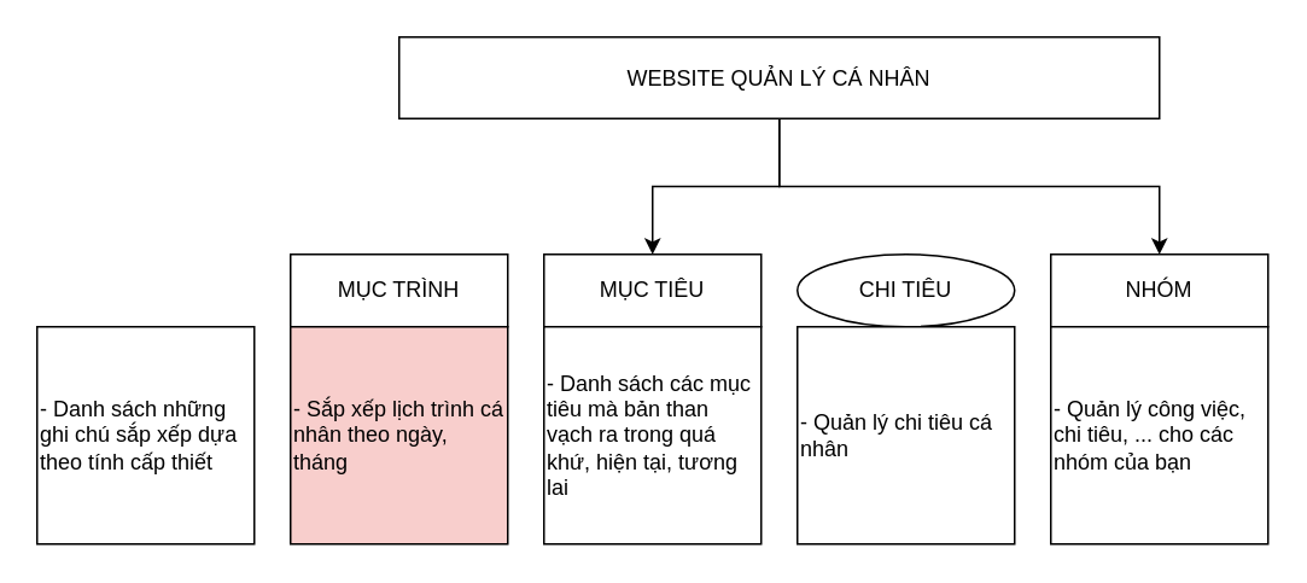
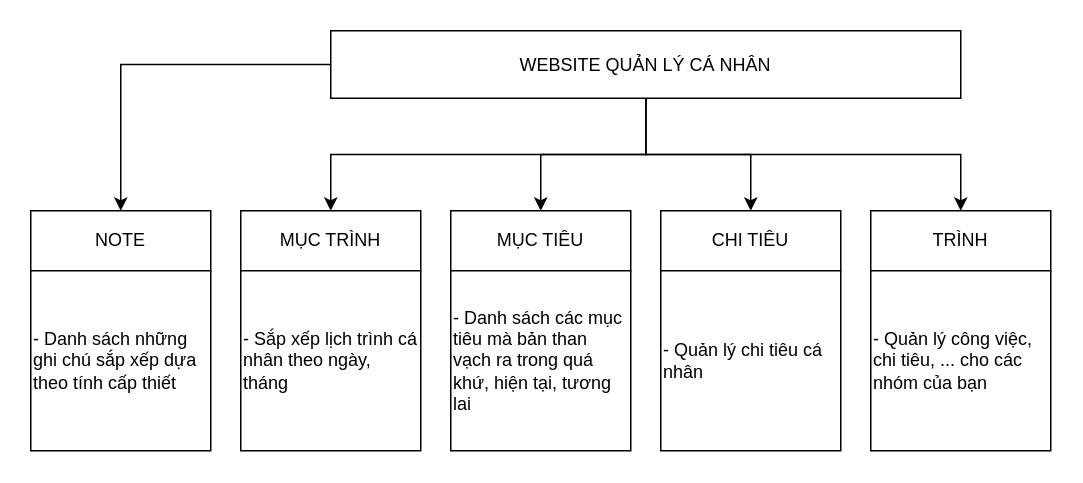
  <mxCell id="0" />
  <mxCell id="1" parent="0" />
  <mxCell id="2" value="MỤC TRÌNH" style="rounded=0;whiteSpace=wrap;html=1;" parent="1" vertex="1"><mxGeometry x="160" y="140" width="120" height="40" as="geometry" /></mxCell>
+ <mxCell id="3" style="edgeStyle=orthogonalEdgeStyle;rounded=0;orthogonalLoop=1;jettySize=auto;html=1;entryX=0.5;entryY=0;entryDx=0;entryDy=0;" parent="1" source="8" target="10" edge="1"><mxGeometry relative="1" as="geometry" /></mxCell>
+ <mxCell id="4" style="edgeStyle=orthogonalEdgeStyle;rounded=0;orthogonalLoop=1;jettySize=auto;html=1;entryX=0.5;entryY=0;entryDx=0;entryDy=0;" parent="1" source="8" target="2" edge="1"><mxGeometry relative="1" as="geometry" /></mxCell>
  <mxCell id="5" style="edgeStyle=orthogonalEdgeStyle;rounded=0;orthogonalLoop=1;jettySize=auto;html=1;entryX=0.5;entryY=0;entryDx=0;entryDy=0;" parent="1" source="8" target="12" edge="1"><mxGeometry relative="1" as="geometry" /></mxCell>
+ <mxCell id="6" style="edgeStyle=orthogonalEdgeStyle;rounded=0;orthogonalLoop=1;jettySize=auto;html=1;entryX=0.5;entryY=0;entryDx=0;entryDy=0;" parent="1" source="8" target="9" edge="1"><mxGeometry relative="1" as="geometry" /></mxCell>
  <mxCell id="7" style="edgeStyle=orthogonalEdgeStyle;rounded=0;orthogonalLoop=1;jettySize=auto;html=1;entryX=0.5;entryY=0;entryDx=0;entryDy=0;" parent="1" source="8" target="11" edge="1"><mxGeometry relative="1" as="geometry" /></mxCell>
  <mxCell id="8" value="WEBSITE QUẢN LÝ CÁ NHÂN" style="rounded=0;whiteSpace=wrap;html=1;" parent="1" vertex="1"><mxGeometry x="220" y="20" width="420" height="45" as="geometry" /></mxCell>
- <mxCell id="9" value="CHI TIÊU" style="ellipse;whiteSpace=wrap;html=1;" parent="1" vertex="1"><mxGeometry x="440" y="140" width="120" height="40" as="geometry" /></mxCell>
- <mxCell id="11" value="NHÓM" style="rounded=0;whiteSpace=wrap;html=1;" parent="1" vertex="1"><mxGeometry x="580" y="140" width="120" height="40" as="geometry" /></mxCell>
+ <mxCell id="9" value="CHI TIÊU" style="rounded=0;whiteSpace=wrap;html=1;" parent="1" vertex="1"><mxGeometry x="440" y="140" width="120" height="40" as="geometry" /></mxCell>
+ <mxCell id="10" value="NOTE" style="rounded=0;whiteSpace=wrap;html=1;" parent="1" vertex="1"><mxGeometry x="20" y="140" width="120" height="40" as="geometry" /></mxCell>
+ <mxCell id="11" value="TRÌNH" style="rounded=0;whiteSpace=wrap;html=1;" parent="1" vertex="1"><mxGeometry x="580" y="140" width="120" height="40" as="geometry" /></mxCell>
  <mxCell id="12" value="MỤC TIÊU" style="rounded=0;whiteSpace=wrap;html=1;" parent="1" vertex="1"><mxGeometry x="300" y="140" width="120" height="40" as="geometry" /></mxCell>
  <mxCell id="13" value="- Danh sách những ghi chú sắp xếp dựa theo tính cấp thiết" style="rounded=0;whiteSpace=wrap;html=1;align=left;" parent="1" vertex="1"><mxGeometry x="20" y="180" width="120" height="120" as="geometry" /></mxCell>
- <mxCell id="14" value="&lt;div style=&quot;&quot;&gt;&lt;span style=&quot;background-color: initial;&quot;&gt;- Sắp xếp lịch trình cá nhân theo ngày, tháng&lt;/span&gt;&lt;/div&gt;" style="rounded=0;whiteSpace=wrap;html=1;align=left;fillColor=#f8cecc;" parent="1" vertex="1"><mxGeometry x="160" y="180" width="120" height="120" as="geometry" /></mxCell>
+ <mxCell id="14" value="&lt;div style=&quot;&quot;&gt;&lt;span style=&quot;background-color: initial;&quot;&gt;- Sắp xếp lịch trình cá nhân theo ngày, tháng&lt;/span&gt;&lt;/div&gt;" style="rounded=0;whiteSpace=wrap;html=1;align=left;" parent="1" vertex="1"><mxGeometry x="160" y="180" width="120" height="120" as="geometry" /></mxCell>
  <mxCell id="15" value="- Danh sách các mục tiêu mà bản than vạch ra trong quá khứ, hiện tại, tương lai" style="rounded=0;whiteSpace=wrap;html=1;align=left;" parent="1" vertex="1"><mxGeometry x="300" y="180" width="120" height="120" as="geometry" /></mxCell>
  <mxCell id="16" value="- Quản lý chi tiêu cá nhân" style="rounded=0;whiteSpace=wrap;html=1;align=left;" parent="1" vertex="1"><mxGeometry x="440" y="180" width="120" height="120" as="geometry" /></mxCell>
  <mxCell id="17" value="- Quản lý công việc, chi tiêu, ... cho các nhóm của bạn" style="rounded=0;whiteSpace=wrap;html=1;align=left;" parent="1" vertex="1"><mxGeometry x="580" y="180" width="120" height="120" as="geometry" /></mxCell>
